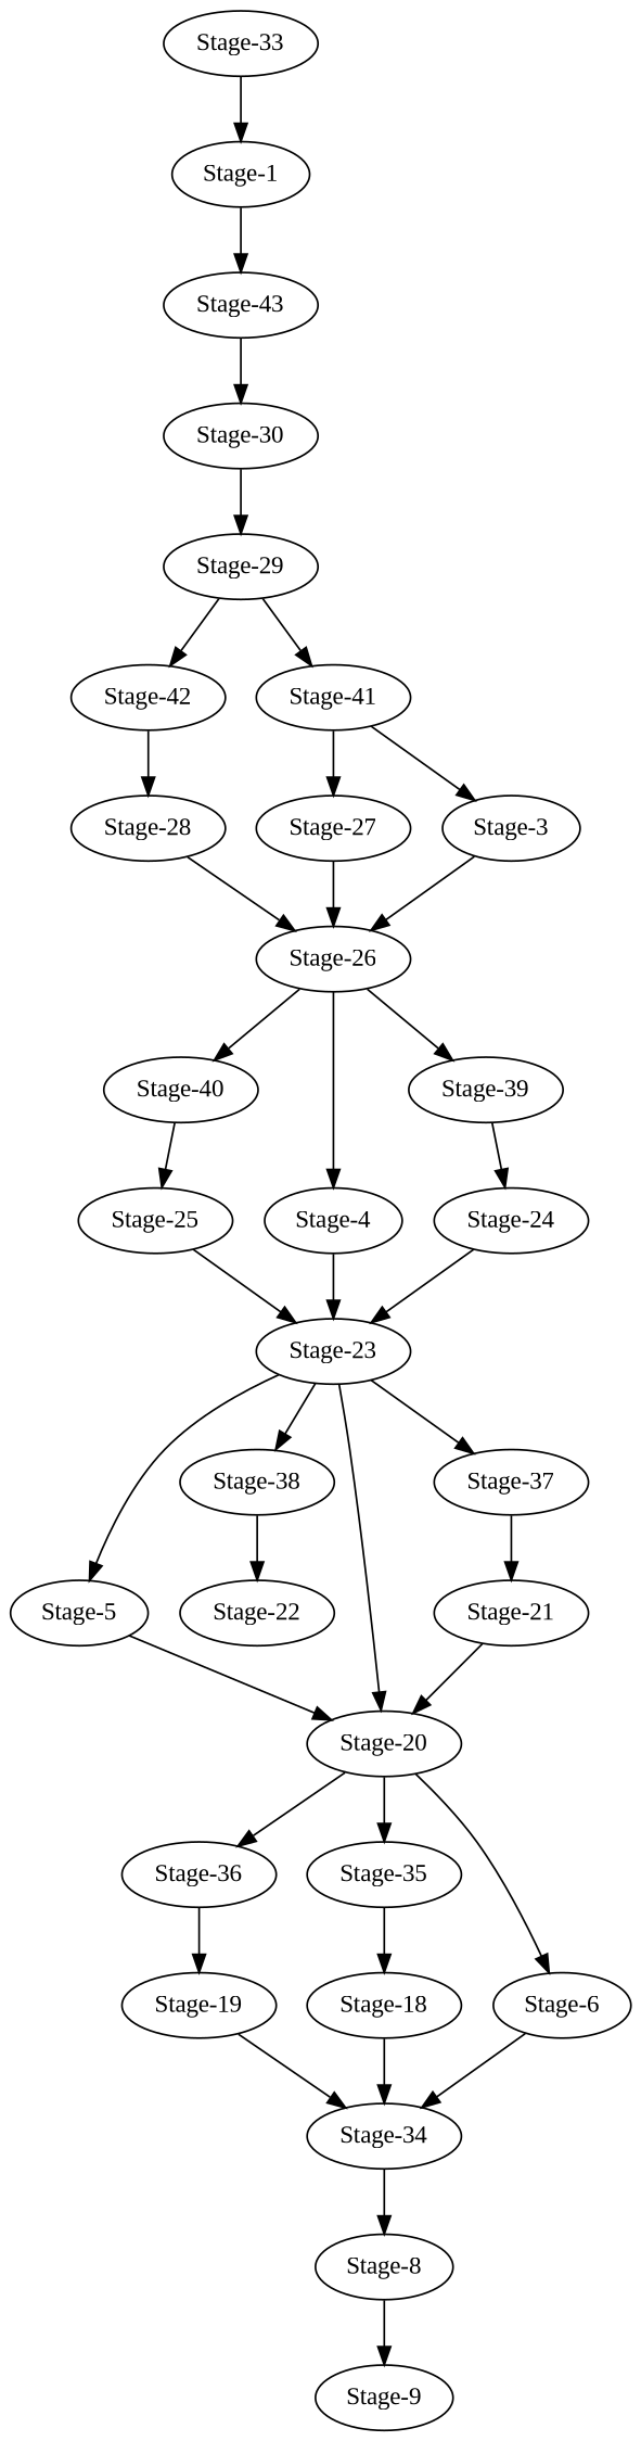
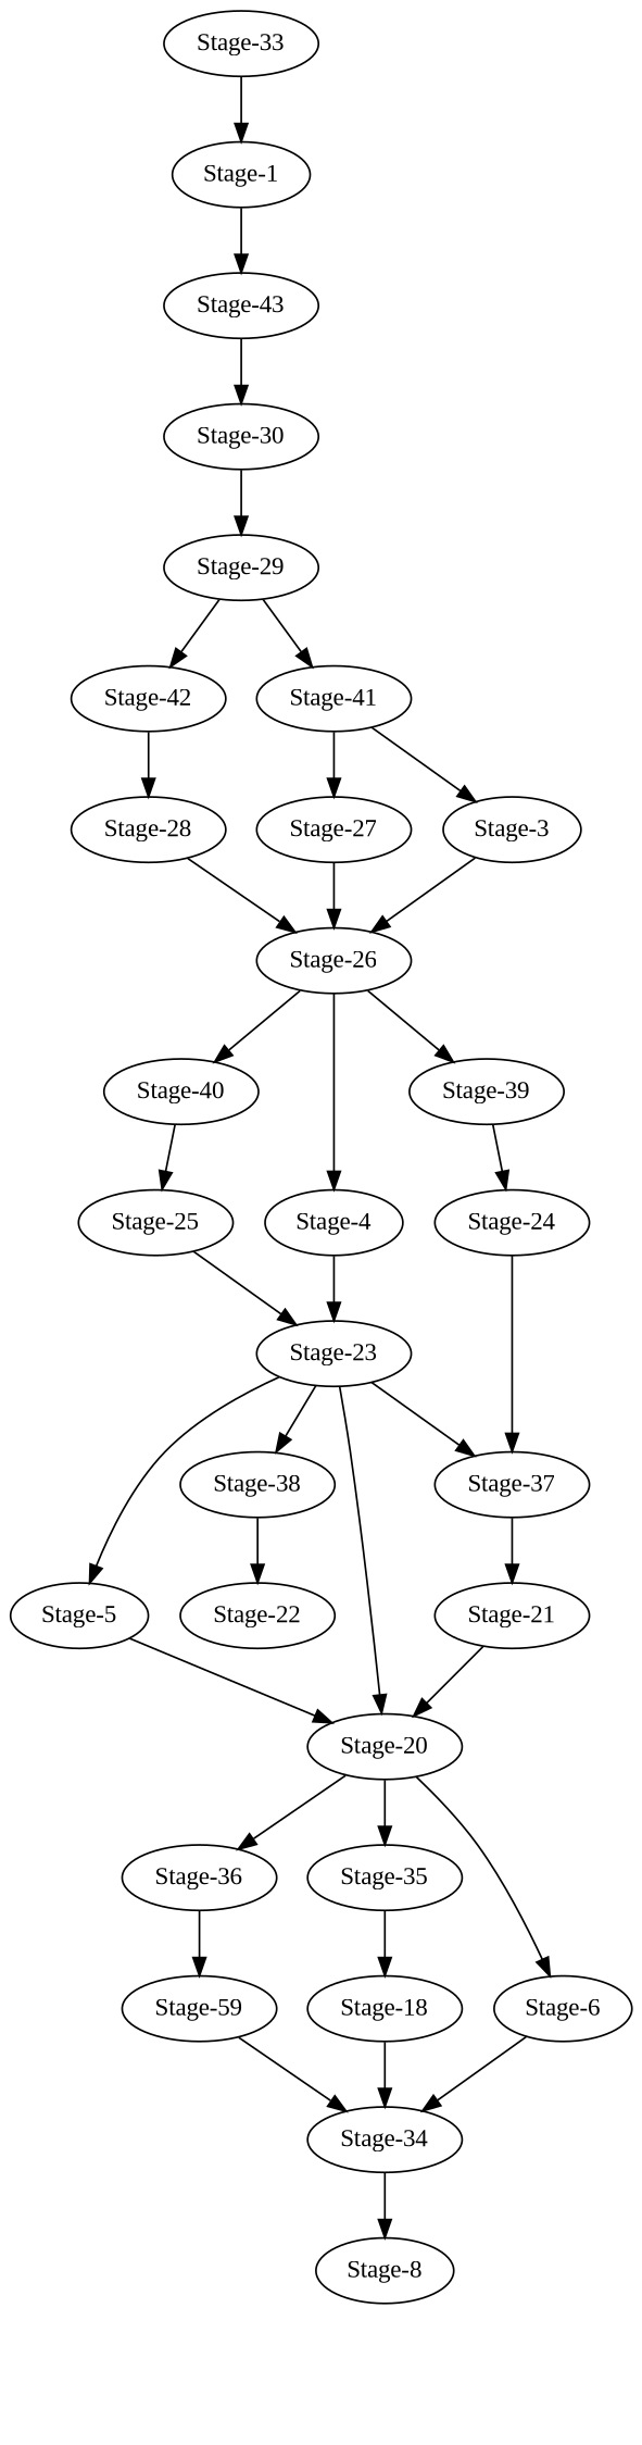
  digraph {
    fontname="Liberation Serif"
    node [fontname="Liberation Serif"]
    edge [fontname="Liberation Serif"]
    "Stage-29"
    "Stage-42"
    "Stage-41"
    "Stage-28"
    "Stage-3"
    "Stage-27"
    "Stage-26"
    "Stage-40"
    "Stage-39"
    "Stage-4"
    "Stage-21"
    "Stage-20"
    "Stage-36"
    "Stage-35"
    "Stage-6"
-   "Stage-19"
+   "Stage-19" [label="Stage-59"]
    "Stage-18"
    "Stage-34"
    "Stage-23"
    "Stage-37"
    "Stage-38"
    "Stage-5"
    "Stage-22"
    "Stage-43"
    "Stage-30"
    "Stage-25"
    "Stage-24"
    "Stage-1"
    "Stage-8"
-   "Stage-9"
    "Stage-33"
    "Stage-29" -> "Stage-42"
    "Stage-29" -> "Stage-41"
    "Stage-42" -> "Stage-28"
    "Stage-41" -> "Stage-3"
    "Stage-41" -> "Stage-27"
    "Stage-28" -> "Stage-26"
    "Stage-3" -> "Stage-26"
    "Stage-27" -> "Stage-26"
    "Stage-26" -> "Stage-40"
    "Stage-26" -> "Stage-39"
    "Stage-26" -> "Stage-4"
    "Stage-40" -> "Stage-25"
    "Stage-39" -> "Stage-24"
    "Stage-4" -> "Stage-23"
    "Stage-21" -> "Stage-20"
    "Stage-20" -> "Stage-36"
    "Stage-20" -> "Stage-35"
    "Stage-20" -> "Stage-6"
    "Stage-36" -> "Stage-19"
    "Stage-35" -> "Stage-18"
    "Stage-6" -> "Stage-34"
    "Stage-19" -> "Stage-34"
    "Stage-18" -> "Stage-34"
    "Stage-34" -> "Stage-8"
    "Stage-23" -> "Stage-20"
    "Stage-23" -> "Stage-37"
    "Stage-23" -> "Stage-38"
    "Stage-23" -> "Stage-5"
    "Stage-37" -> "Stage-21"
    "Stage-38" -> "Stage-22"
    "Stage-5" -> "Stage-20"
    "Stage-43" -> "Stage-30"
    "Stage-30" -> "Stage-29"
    "Stage-25" -> "Stage-23"
-   "Stage-24" -> "Stage-23"
+   "Stage-24" -> "Stage-37"
    "Stage-1" -> "Stage-43"
-   "Stage-8" -> "Stage-9"
    "Stage-33" -> "Stage-1"
  }
